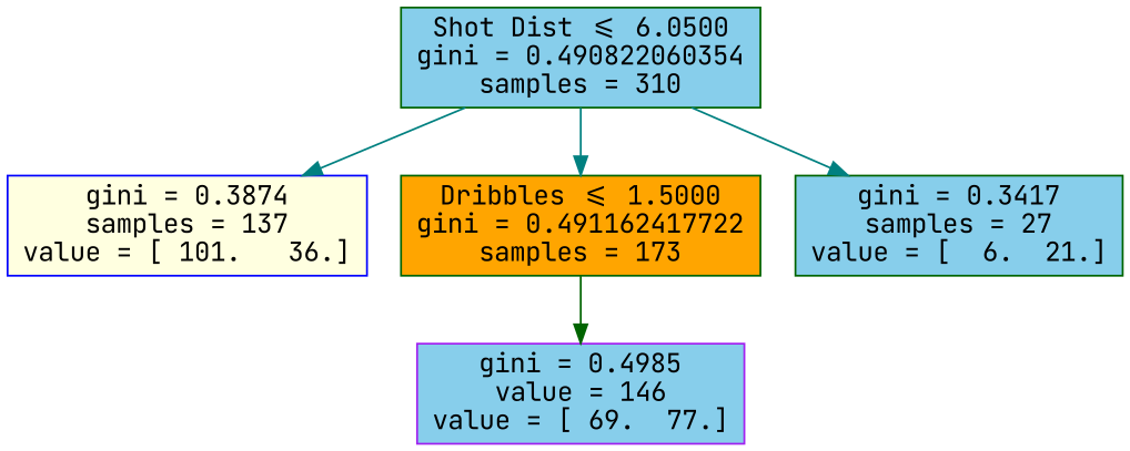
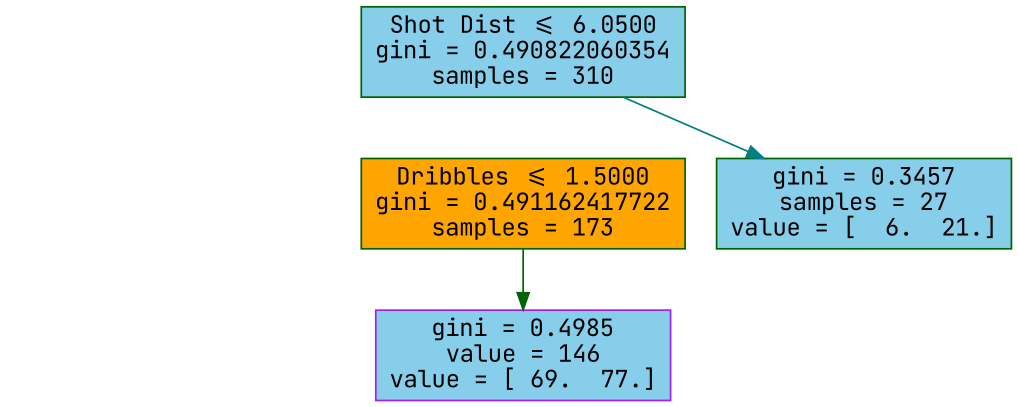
  digraph {
    fontname="JetBrains Mono"
    node [color=darkgreen fillcolor=skyblue fontname="JetBrains Mono" shape=box style=filled]
    edge [color=teal fontname="JetBrains Mono"]
    n1 [label="Shot Dist <= 6.0500\ngini = 0.490822060354\nsamples = 310"]
-   n2 [color=blue fillcolor=lightyellow label="gini = 0.3874\nsamples = 137\nvalue = [ 101.   36.]"]
    n3 [fillcolor=orange label="Dribbles <= 1.5000\ngini = 0.491162417722\nsamples = 173"]
-   n4 [label="gini = 0.3417\nsamples = 27\nvalue = [  6.  21.]"]
+   n4 [label="gini = 0.3457\nsamples = 27\nvalue = [  6.  21.]"]
    n5 [color=purple label="gini = 0.4985\nvalue = 146\nvalue = [ 69.  77.]"]
-   n1 -> n2
-   n1 -> n3
    n1 -> n4
    n3 -> n5 [color=darkgreen]
  }
